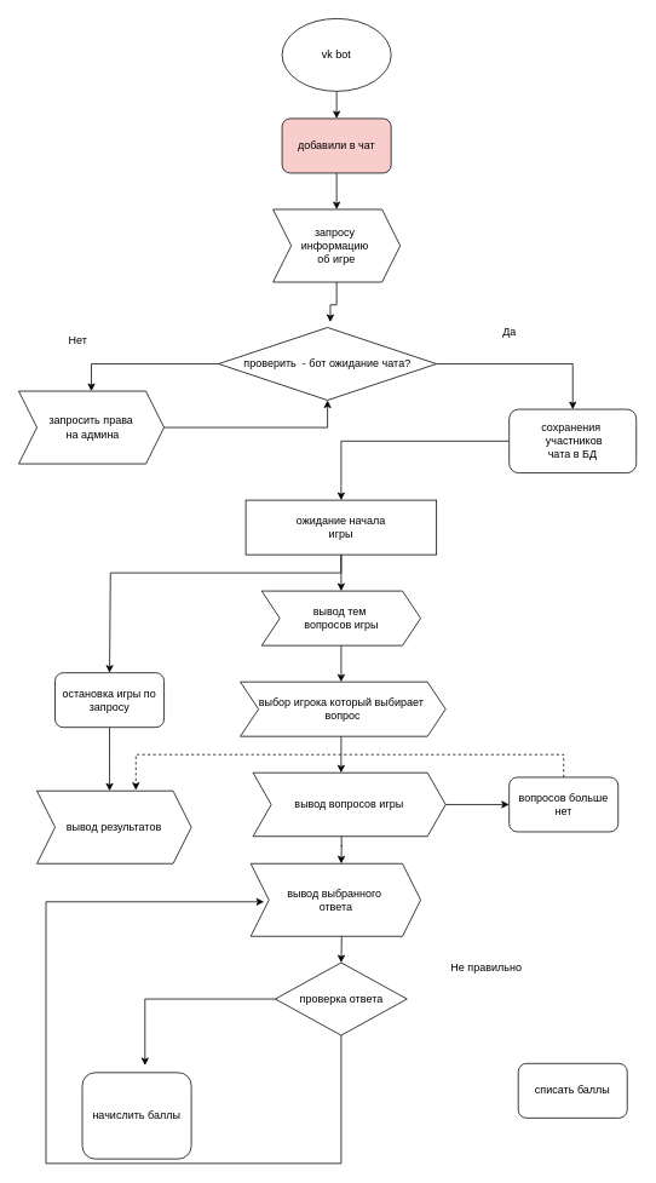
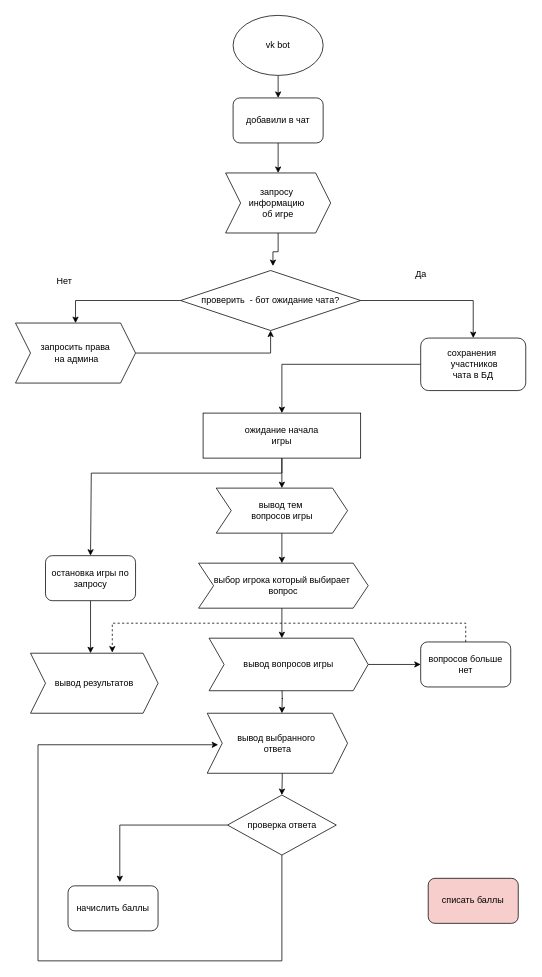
  <mxCell id="0" />
  <mxCell id="1" parent="0" />
  <mxCell id="2" style="edgeStyle=orthogonalEdgeStyle;rounded=0;orthogonalLoop=1;jettySize=auto;html=1;exitX=0.5;exitY=1;exitDx=0;exitDy=0;entryX=0.5;entryY=0;entryDx=0;entryDy=0;" edge="1" parent="1" source="3" target="5"><mxGeometry relative="1" as="geometry" /></mxCell>
  <mxCell id="3" value="vk bot" style="ellipse;whiteSpace=wrap;html=1;" vertex="1" parent="1"><mxGeometry x="310" y="20" width="120" height="80" as="geometry" /></mxCell>
  <mxCell id="4" style="edgeStyle=orthogonalEdgeStyle;rounded=0;orthogonalLoop=1;jettySize=auto;html=1;exitX=0.5;exitY=1;exitDx=0;exitDy=0;entryX=0.5;entryY=0;entryDx=0;entryDy=0;" edge="1" parent="1" source="5"><mxGeometry relative="1" as="geometry"><mxPoint x="370" y="230" as="targetPoint" /></mxGeometry></mxCell>
- <mxCell id="5" value="добавили в чат" style="rounded=1;whiteSpace=wrap;html=1;fillColor=#f8cecc;" vertex="1" parent="1"><mxGeometry x="310" y="130" width="120" height="60" as="geometry" /></mxCell>
+ <mxCell id="5" value="добавили в чат" style="rounded=1;whiteSpace=wrap;html=1;" vertex="1" parent="1"><mxGeometry x="310" y="130" width="120" height="60" as="geometry" /></mxCell>
  <mxCell id="6" value="запросу&amp;nbsp;&lt;br&gt;информацию&amp;nbsp;&lt;br&gt;об игре" style="shape=step;perimeter=stepPerimeter;whiteSpace=wrap;html=1;fixedSize=1;" vertex="1" parent="1"><mxGeometry x="300" y="230" width="140" height="80" as="geometry" /></mxCell>
  <mxCell id="7" style="edgeStyle=orthogonalEdgeStyle;rounded=0;orthogonalLoop=1;jettySize=auto;html=1;entryX=0.5;entryY=0;entryDx=0;entryDy=0;" edge="1" parent="1" source="9" target="12"><mxGeometry relative="1" as="geometry" /></mxCell>
  <mxCell id="8" style="edgeStyle=orthogonalEdgeStyle;rounded=0;orthogonalLoop=1;jettySize=auto;html=1;entryX=0.5;entryY=0;entryDx=0;entryDy=0;" edge="1" parent="1" source="9" target="14"><mxGeometry relative="1" as="geometry" /></mxCell>
  <mxCell id="9" value="проверить&amp;nbsp; - бот ожидание чата?" style="rhombus;whiteSpace=wrap;html=1;" vertex="1" parent="1"><mxGeometry x="240" y="360" width="240" height="80" as="geometry" /></mxCell>
  <mxCell id="10" style="edgeStyle=orthogonalEdgeStyle;rounded=0;orthogonalLoop=1;jettySize=auto;html=1;exitX=0.5;exitY=1;exitDx=0;exitDy=0;entryX=0.513;entryY=-0.075;entryDx=0;entryDy=0;entryPerimeter=0;" edge="1" parent="1" source="6" target="9"><mxGeometry relative="1" as="geometry" /></mxCell>
  <mxCell id="11" style="edgeStyle=orthogonalEdgeStyle;rounded=0;orthogonalLoop=1;jettySize=auto;html=1;exitX=1;exitY=0.5;exitDx=0;exitDy=0;entryX=0.5;entryY=1;entryDx=0;entryDy=0;" edge="1" parent="1" source="12" target="9"><mxGeometry relative="1" as="geometry" /></mxCell>
  <mxCell id="12" value="запросить права&lt;br&gt;&amp;nbsp;на админа" style="shape=step;perimeter=stepPerimeter;whiteSpace=wrap;html=1;fixedSize=1;" vertex="1" parent="1"><mxGeometry x="20" y="430" width="160" height="80" as="geometry" /></mxCell>
  <mxCell id="13" style="edgeStyle=orthogonalEdgeStyle;rounded=0;orthogonalLoop=1;jettySize=auto;html=1;entryX=0.5;entryY=0;entryDx=0;entryDy=0;" edge="1" parent="1" source="14" target="19"><mxGeometry relative="1" as="geometry" /></mxCell>
  <mxCell id="14" value="сохранения&amp;nbsp;&lt;br&gt;&amp;nbsp;участников&lt;br&gt;чата в БД" style="rounded=1;whiteSpace=wrap;html=1;" vertex="1" parent="1"><mxGeometry x="560" y="450" width="140" height="70" as="geometry" /></mxCell>
  <mxCell id="15" value="Да" style="text;html=1;align=center;verticalAlign=middle;resizable=0;points=[];autosize=1;strokeColor=none;fillColor=none;" vertex="1" parent="1"><mxGeometry x="540" y="350" width="40" height="30" as="geometry" /></mxCell>
  <mxCell id="16" value="Нет" style="text;html=1;align=center;verticalAlign=middle;resizable=0;points=[];autosize=1;strokeColor=none;fillColor=none;" vertex="1" parent="1"><mxGeometry x="65" y="360" width="40" height="30" as="geometry" /></mxCell>
  <mxCell id="17" style="edgeStyle=orthogonalEdgeStyle;rounded=0;orthogonalLoop=1;jettySize=auto;html=1;entryX=0.5;entryY=0;entryDx=0;entryDy=0;" edge="1" parent="1" source="19"><mxGeometry relative="1" as="geometry"><mxPoint x="375" y="650" as="targetPoint" /></mxGeometry></mxCell>
  <mxCell id="18" style="edgeStyle=orthogonalEdgeStyle;rounded=0;orthogonalLoop=1;jettySize=auto;html=1;exitX=0.5;exitY=1;exitDx=0;exitDy=0;" edge="1" parent="1" source="19"><mxGeometry relative="1" as="geometry"><mxPoint x="120" y="740" as="targetPoint" /><Array as="points"><mxPoint x="375" y="630" /><mxPoint x="121" y="630" /></Array></mxGeometry></mxCell>
  <mxCell id="19" value="ожидание начала&lt;br&gt;игры" style="rounded=0;whiteSpace=wrap;html=1;" vertex="1" parent="1"><mxGeometry x="270" y="550" width="210" height="60" as="geometry" /></mxCell>
  <mxCell id="20" style="edgeStyle=orthogonalEdgeStyle;rounded=0;orthogonalLoop=1;jettySize=auto;html=1;entryX=0.5;entryY=0;entryDx=0;entryDy=0;" edge="1" parent="1"><mxGeometry relative="1" as="geometry"><mxPoint x="375" y="700" as="sourcePoint" /><mxPoint x="375" y="750" as="targetPoint" /></mxGeometry></mxCell>
  <mxCell id="21" style="edgeStyle=orthogonalEdgeStyle;rounded=0;orthogonalLoop=1;jettySize=auto;html=1;entryX=0.5;entryY=0;entryDx=0;entryDy=0;" edge="1" parent="1"><mxGeometry relative="1" as="geometry"><mxPoint x="375" y="800" as="sourcePoint" /><mxPoint x="375" y="850" as="targetPoint" /></mxGeometry></mxCell>
  <mxCell id="22" style="edgeStyle=orthogonalEdgeStyle;rounded=0;orthogonalLoop=1;jettySize=auto;html=1;entryX=0.5;entryY=0;entryDx=0;entryDy=0;" edge="1" parent="1"><mxGeometry relative="1" as="geometry"><mxPoint x="375" y="910" as="sourcePoint" /><mxPoint x="375" y="950" as="targetPoint" /></mxGeometry></mxCell>
  <mxCell id="23" style="edgeStyle=orthogonalEdgeStyle;rounded=0;orthogonalLoop=1;jettySize=auto;html=1;entryX=0.5;entryY=0;entryDx=0;entryDy=0;" edge="1" parent="1" target="24"><mxGeometry relative="1" as="geometry"><mxPoint x="375" y="1010" as="sourcePoint" /></mxGeometry></mxCell>
  <mxCell id="24" value="проверка ответа" style="rhombus;whiteSpace=wrap;html=1;" vertex="1" parent="1"><mxGeometry x="302.5" y="1059" width="145" height="80" as="geometry" /></mxCell>
- <mxCell id="25" value="списать баллы" style="rounded=1;whiteSpace=wrap;html=1;" vertex="1" parent="1"><mxGeometry x="570" y="1170" width="120" height="60" as="geometry" /></mxCell>
- <mxCell id="26" value="начислить баллы" style="rounded=1;whiteSpace=wrap;html=1;" vertex="1" parent="1"><mxGeometry x="90" y="1180" width="120" height="95" as="geometry" /></mxCell>
+ <mxCell id="25" value="списать баллы" style="rounded=1;whiteSpace=wrap;html=1;fillColor=#f8cecc;" vertex="1" parent="1"><mxGeometry x="570" y="1170" width="120" height="60" as="geometry" /></mxCell>
+ <mxCell id="26" value="начислить баллы" style="rounded=1;whiteSpace=wrap;html=1;" vertex="1" parent="1"><mxGeometry x="90" y="1180" width="120" height="60" as="geometry" /></mxCell>
  <mxCell id="27" style="edgeStyle=orthogonalEdgeStyle;rounded=0;orthogonalLoop=1;jettySize=auto;html=1;entryX=0.575;entryY=-0.083;entryDx=0;entryDy=0;entryPerimeter=0;" edge="1" parent="1" source="24" target="26"><mxGeometry relative="1" as="geometry" /></mxCell>
- <mxCell id="28" value="Не правильно" style="text;html=1;strokeColor=none;fillColor=none;align=center;verticalAlign=middle;whiteSpace=wrap;rounded=0;" vertex="1" parent="1"><mxGeometry x="490" y="1050" width="90" height="30" as="geometry" /></mxCell>
  <mxCell id="29" style="edgeStyle=orthogonalEdgeStyle;rounded=0;orthogonalLoop=1;jettySize=auto;html=1;entryX=0.5;entryY=0;entryDx=0;entryDy=0;" edge="1" parent="1" source="30"><mxGeometry relative="1" as="geometry"><mxPoint x="120" y="870" as="targetPoint" /></mxGeometry></mxCell>
  <mxCell id="30" value="остановка игры по запросу" style="rounded=1;whiteSpace=wrap;html=1;" vertex="1" parent="1"><mxGeometry x="60" y="740" width="120" height="60" as="geometry" /></mxCell>
  <mxCell id="31" value="вывод тем&amp;nbsp;&lt;br style=&quot;border-color: var(--border-color);&quot;&gt;вопросов игры" style="shape=step;perimeter=stepPerimeter;whiteSpace=wrap;html=1;fixedSize=1;" vertex="1" parent="1"><mxGeometry x="287.5" y="650" width="175" height="60" as="geometry" /></mxCell>
  <mxCell id="32" value="выбор игрока который выбирает&amp;nbsp;&lt;br style=&quot;border-color: var(--border-color);&quot;&gt;вопрос" style="shape=step;perimeter=stepPerimeter;whiteSpace=wrap;html=1;fixedSize=1;" vertex="1" parent="1"><mxGeometry x="264" y="750" width="226" height="60" as="geometry" /></mxCell>
  <mxCell id="33" style="edgeStyle=orthogonalEdgeStyle;rounded=0;orthogonalLoop=1;jettySize=auto;html=1;" edge="1" parent="1" source="34" target="38"><mxGeometry relative="1" as="geometry" /></mxCell>
  <mxCell id="34" value="вывод вопросов игры" style="shape=step;perimeter=stepPerimeter;whiteSpace=wrap;html=1;fixedSize=1;" vertex="1" parent="1"><mxGeometry x="278" y="850" width="212" height="70" as="geometry" /></mxCell>
  <mxCell id="35" value="вывод результатов" style="shape=step;perimeter=stepPerimeter;whiteSpace=wrap;html=1;fixedSize=1;" vertex="1" parent="1"><mxGeometry x="40" y="870" width="170" height="80" as="geometry" /></mxCell>
  <mxCell id="36" value="вывод выбранного&amp;nbsp;&lt;br style=&quot;border-color: var(--border-color);&quot;&gt;ответа" style="shape=step;perimeter=stepPerimeter;whiteSpace=wrap;html=1;fixedSize=1;" vertex="1" parent="1"><mxGeometry x="275.5" y="950" width="187" height="80" as="geometry" /></mxCell>
  <mxCell id="37" style="edgeStyle=orthogonalEdgeStyle;rounded=0;orthogonalLoop=1;jettySize=auto;html=1;entryX=0.078;entryY=0.525;entryDx=0;entryDy=0;entryPerimeter=0;" edge="1" parent="1" source="24" target="36"><mxGeometry relative="1" as="geometry"><Array as="points"><mxPoint x="375" y="1280" /><mxPoint x="50" y="1280" /><mxPoint x="50" y="992" /></Array></mxGeometry></mxCell>
  <mxCell id="38" value="вопросов больше нет" style="rounded=1;whiteSpace=wrap;html=1;" vertex="1" parent="1"><mxGeometry x="560" y="855" width="120" height="60" as="geometry" /></mxCell>
  <mxCell id="39" style="edgeStyle=orthogonalEdgeStyle;rounded=0;orthogonalLoop=1;jettySize=auto;html=1;entryX=0.641;entryY=-0.012;entryDx=0;entryDy=0;entryPerimeter=0;dashed=1;" edge="1" parent="1" source="38" target="35"><mxGeometry relative="1" as="geometry"><Array as="points"><mxPoint x="620" y="830" /><mxPoint x="149" y="830" /></Array></mxGeometry></mxCell>
